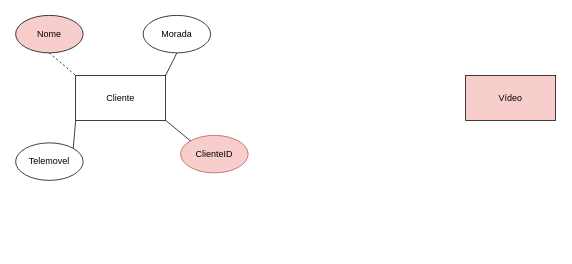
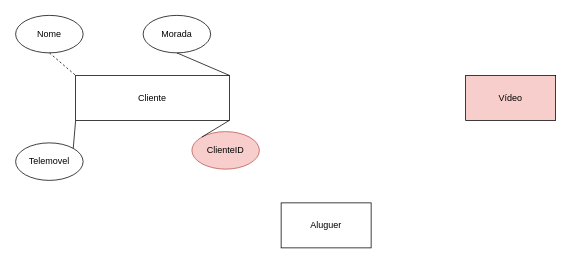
  <mxCell id="0" />
  <mxCell id="1" parent="0" />
- <mxCell id="2" value="Cliente" style="rounded=0;whiteSpace=wrap;html=1;" vertex="1" parent="1"><mxGeometry x="100" y="100" width="120" height="60" as="geometry" /></mxCell>
+ <mxCell id="2" value="Cliente" style="rounded=0;whiteSpace=wrap;html=1;" vertex="1" parent="1"><mxGeometry x="100" y="100" width="205" height="60" as="geometry" /></mxCell>
+ <mxCell id="3" value="Aluguer" style="rounded=0;whiteSpace=wrap;html=1;" vertex="1" parent="1"><mxGeometry x="374" y="270" width="120" height="60" as="geometry" /></mxCell>
  <mxCell id="4" value="Vídeo" style="rounded=0;whiteSpace=wrap;html=1;fillColor=#f8cecc;" vertex="1" parent="1"><mxGeometry x="620" y="100" width="120" height="60" as="geometry" /></mxCell>
- <mxCell id="5" value="Nome" style="ellipse;whiteSpace=wrap;html=1;fillColor=#f8cecc;" vertex="1" parent="1"><mxGeometry y="20" width="90" height="50" as="geometry" x="20" /></mxCell>
+ <mxCell id="5" value="Nome" style="ellipse;whiteSpace=wrap;html=1;" vertex="1" parent="1"><mxGeometry y="20" width="90" height="50" as="geometry" x="20" /></mxCell>
  <mxCell id="6" value="Morada" style="ellipse;whiteSpace=wrap;html=1;" vertex="1" parent="1"><mxGeometry x="190" y="20" width="90" height="50" as="geometry" /></mxCell>
  <mxCell id="7" value="Telemovel" style="ellipse;whiteSpace=wrap;html=1;" vertex="1" parent="1"><mxGeometry y="190" width="90" height="50" as="geometry" x="20" /></mxCell>
- <mxCell id="8" value="ClienteID" style="ellipse;whiteSpace=wrap;html=1;fillColor=#f8cecc;strokeColor=#b85450;" vertex="1" parent="1"><mxGeometry x="240" y="180" width="90" height="50" as="geometry" /></mxCell>
+ <mxCell id="8" value="ClienteID" style="ellipse;whiteSpace=wrap;html=1;fillColor=#f8cecc;strokeColor=#b85450;" vertex="1" parent="1"><mxGeometry x="255" y="175" width="90" height="50" as="geometry" /></mxCell>
  <mxCell id="9" value="" style="endArrow=none;html=1;rounded=0;exitX=0.5;exitY=1;exitDx=0;exitDy=0;entryX=0;entryY=0;entryDx=0;entryDy=0;dashed=1;" edge="1" parent="1" source="5" target="2"><mxGeometry width="50" height="50" relative="1" as="geometry"><mxPoint x="150" y="80" as="sourcePoint" /><mxPoint x="200" y="30" as="targetPoint" /></mxGeometry></mxCell>
  <mxCell id="10" value="" style="endArrow=none;html=1;rounded=0;exitX=1;exitY=0;exitDx=0;exitDy=0;entryX=0.5;entryY=1;entryDx=0;entryDy=0;" edge="1" parent="1" source="2" target="6"><mxGeometry width="50" height="50" relative="1" as="geometry"><mxPoint x="105" y="80" as="sourcePoint" /><mxPoint x="140" y="110" as="targetPoint" /></mxGeometry></mxCell>
  <mxCell id="11" value="" style="endArrow=none;html=1;rounded=0;exitX=0;exitY=1;exitDx=0;exitDy=0;entryX=1;entryY=0;entryDx=0;entryDy=0;" edge="1" parent="1" source="2" target="7"><mxGeometry width="50" height="50" relative="1" as="geometry"><mxPoint x="75" y="80" as="sourcePoint" /><mxPoint x="110" y="110" as="targetPoint" /></mxGeometry></mxCell>
  <mxCell id="12" value="" style="endArrow=none;html=1;rounded=0;exitX=1;exitY=1;exitDx=0;exitDy=0;entryX=0;entryY=0;entryDx=0;entryDy=0;" edge="1" parent="1" source="2" target="8"><mxGeometry width="50" height="50" relative="1" as="geometry"><mxPoint x="85" y="90" as="sourcePoint" /><mxPoint x="120" y="120" as="targetPoint" /></mxGeometry></mxCell>
